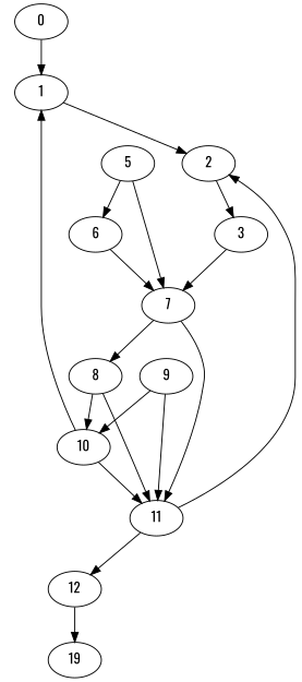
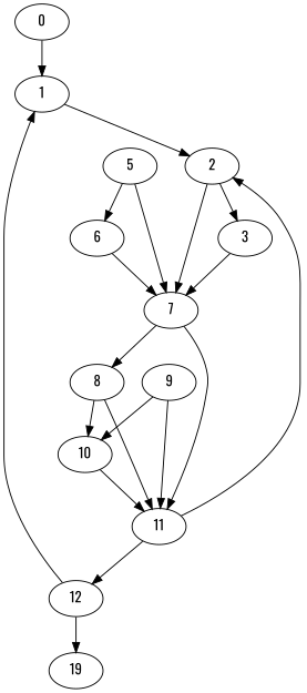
  digraph {
    fontname=Oswald
    node [fontname=Oswald]
    edge [fontname=Oswald]
    0
    1
    2
    3
    7
    8
    11
    5
    6
    10
    12
    9
    n13 [label=19]
    0 -> 1
    1 -> 2
    2 -> 3
+   2 -> 7
    3 -> 7
    7 -> 8
    7 -> 11
    8 -> 11
    8 -> 10
    11 -> 2
    11 -> 12
    5 -> 7
    5 -> 6
    6 -> 7
    10 -> 11
-   10 -> 1
+   12 -> 1
    12 -> n13
    9 -> 11
    9 -> 10
  }
